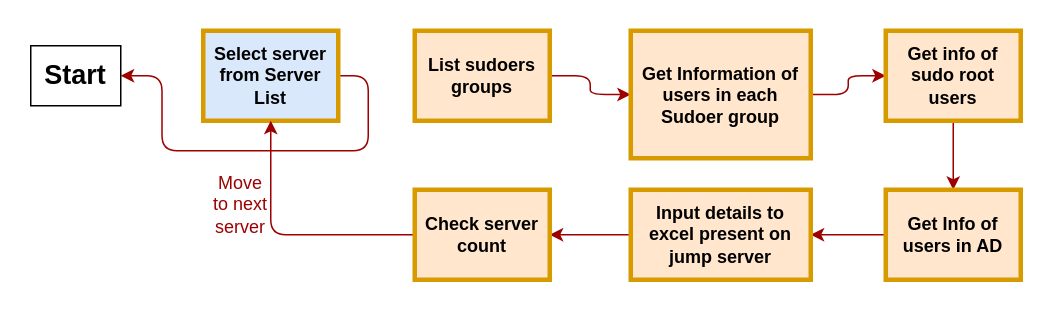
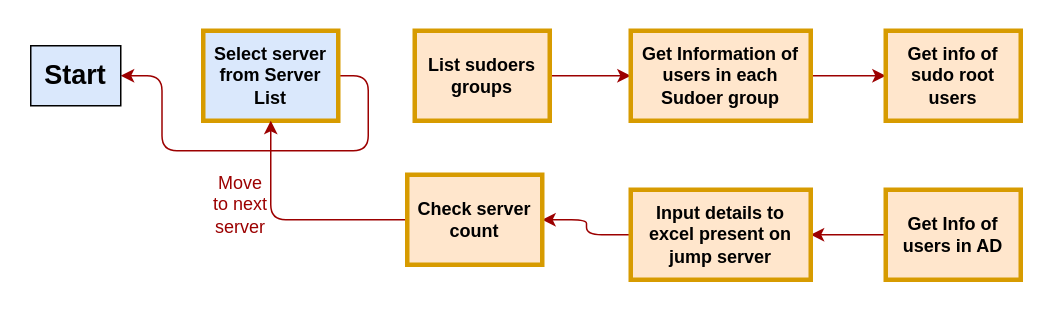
  <mxCell id="0" />
  <mxCell id="1" parent="0" />
  <mxCell id="2" style="edgeStyle=orthogonalEdgeStyle;rounded=1;orthogonalLoop=1;jettySize=auto;html=1;exitX=1;exitY=0.5;exitDx=0;exitDy=0;strokeColor=#9C0000;fontFamily=Helvetica;fontSize=12;fontColor=#9C0000;" edge="1" parent="1" source="3" target="6"><mxGeometry relative="1" as="geometry" /></mxCell>
  <mxCell id="3" value="Select server from Server List" style="whiteSpace=wrap;align=center;verticalAlign=middle;fontStyle=1;strokeWidth=3;fillColor=#dae8fc;fontSize=12;strokeColor=#d79b00;fontFamily=Helvetica;" parent="1" vertex="1"><mxGeometry x="135" y="20" width="90" height="60" as="geometry" /></mxCell>
  <mxCell id="4" style="edgeStyle=orthogonalEdgeStyle;rounded=1;orthogonalLoop=1;jettySize=auto;html=1;exitX=1;exitY=0.5;exitDx=0;exitDy=0;entryX=0;entryY=0.5;entryDx=0;entryDy=0;fontFamily=Helvetica;fontSize=12;fontColor=#9C0000;fontStyle=0;labelBorderColor=none;strokeColor=#9C0000;" edge="1" parent="1" source="5" target="8"><mxGeometry relative="1" as="geometry" /></mxCell>
  <mxCell id="5" value="List sudoers groups" style="whiteSpace=wrap;align=center;verticalAlign=middle;fontStyle=1;strokeWidth=3;fillColor=#ffe6cc;strokeColor=#d79b00;fontFamily=Helvetica;fontSize=12;" parent="1" vertex="1"><mxGeometry x="276" y="20" width="90" height="60" as="geometry" /></mxCell>
- <mxCell id="6" value="&lt;h2&gt;Start&lt;/h2&gt;" style="rounded=0;whiteSpace=wrap;html=1;" vertex="1" parent="1"><mxGeometry x="20" y="30" width="60" height="40" as="geometry" /></mxCell>
+ <mxCell id="6" value="&lt;h2&gt;Start&lt;/h2&gt;" style="rounded=0;whiteSpace=wrap;html=1;fillColor=#dae8fc;" vertex="1" parent="1"><mxGeometry x="20" y="30" width="60" height="40" as="geometry" /></mxCell>
  <mxCell id="7" style="edgeStyle=orthogonalEdgeStyle;rounded=1;orthogonalLoop=1;jettySize=auto;html=1;exitX=1;exitY=0.5;exitDx=0;exitDy=0;entryX=0;entryY=0.5;entryDx=0;entryDy=0;strokeColor=#9C0000;fontFamily=Helvetica;fontSize=12;fontColor=#9C0000;" edge="1" parent="1" source="8" target="10"><mxGeometry relative="1" as="geometry" /></mxCell>
- <mxCell id="8" value="&lt;span style=&quot;font-size: 12px&quot;&gt;Get Information of users in each Sudoer group&lt;/span&gt;" style="rounded=0;whiteSpace=wrap;html=1;fontSize=12;fillColor=#ffe6cc;strokeWidth=3;strokeColor=#d79b00;fontFamily=Helvetica;fontStyle=1" vertex="1" parent="1"><mxGeometry x="420" y="20" width="120" height="85" as="geometry" /></mxCell>
- <mxCell id="9" style="edgeStyle=orthogonalEdgeStyle;rounded=1;orthogonalLoop=1;jettySize=auto;html=1;exitX=0.5;exitY=1;exitDx=0;exitDy=0;entryX=0.5;entryY=0;entryDx=0;entryDy=0;strokeColor=#9C0000;fontFamily=Helvetica;fontSize=12;fontColor=#9C0000;" edge="1" parent="1" source="10" target="12"><mxGeometry relative="1" as="geometry" /></mxCell>
+ <mxCell id="8" value="&lt;span style=&quot;font-size: 12px&quot;&gt;Get Information of users in each Sudoer group&lt;/span&gt;" style="rounded=0;whiteSpace=wrap;html=1;fontSize=12;fillColor=#ffe6cc;strokeWidth=3;strokeColor=#d79b00;fontFamily=Helvetica;fontStyle=1" vertex="1" parent="1"><mxGeometry x="420" y="20" width="120" height="60" as="geometry" /></mxCell>
  <mxCell id="10" value="Get info of sudo root users" style="whiteSpace=wrap;align=center;verticalAlign=middle;fontStyle=1;strokeWidth=3;fillColor=#ffe6cc;fontSize=12;strokeColor=#d79b00;fontFamily=Helvetica;" vertex="1" parent="1"><mxGeometry x="590" y="20" width="90" height="60" as="geometry" /></mxCell>
  <mxCell id="11" style="edgeStyle=orthogonalEdgeStyle;rounded=1;orthogonalLoop=1;jettySize=auto;html=1;exitX=0;exitY=0.5;exitDx=0;exitDy=0;entryX=1;entryY=0.5;entryDx=0;entryDy=0;strokeColor=#9C0000;fontFamily=Helvetica;fontSize=12;fontColor=#9C0000;" edge="1" parent="1" source="12" target="14"><mxGeometry relative="1" as="geometry" /></mxCell>
  <mxCell id="12" value="Get Info of users in AD" style="whiteSpace=wrap;align=center;verticalAlign=middle;fontStyle=1;strokeWidth=3;fillColor=#ffe6cc;fontSize=12;strokeColor=#d79b00;fontFamily=Helvetica;" vertex="1" parent="1"><mxGeometry x="590" y="126" width="90" height="60" as="geometry" /></mxCell>
  <mxCell id="13" style="edgeStyle=orthogonalEdgeStyle;rounded=1;orthogonalLoop=1;jettySize=auto;html=1;exitX=0;exitY=0.5;exitDx=0;exitDy=0;entryX=1;entryY=0.5;entryDx=0;entryDy=0;strokeColor=#9C0000;fontFamily=Helvetica;fontSize=12;fontColor=#9C0000;" edge="1" parent="1" source="14" target="16"><mxGeometry relative="1" as="geometry" /></mxCell>
  <mxCell id="14" value="Input details to excel present on jump server" style="whiteSpace=wrap;align=center;verticalAlign=middle;fontStyle=1;strokeWidth=3;fillColor=#ffe6cc;fontSize=12;strokeColor=#d79b00;fontFamily=Helvetica;" vertex="1" parent="1"><mxGeometry x="420" y="126" width="120" height="60" as="geometry" /></mxCell>
  <mxCell id="15" style="edgeStyle=orthogonalEdgeStyle;rounded=1;orthogonalLoop=1;jettySize=auto;html=1;exitX=0;exitY=0.5;exitDx=0;exitDy=0;entryX=0.5;entryY=1;entryDx=0;entryDy=0;strokeColor=#9C0000;fontFamily=Helvetica;fontSize=12;fontColor=#9C0000;" edge="1" parent="1" source="16" target="3"><mxGeometry relative="1" as="geometry" /></mxCell>
- <mxCell id="16" value="Check server count" style="whiteSpace=wrap;align=center;verticalAlign=middle;fontStyle=1;strokeWidth=3;fillColor=#ffe6cc;fontSize=12;strokeColor=#d79b00;fontFamily=Helvetica;" vertex="1" parent="1"><mxGeometry x="276" y="126" width="90" height="60" as="geometry" /></mxCell>
+ <mxCell id="16" value="Check server count" style="whiteSpace=wrap;align=center;verticalAlign=middle;fontStyle=1;strokeWidth=3;fillColor=#ffe6cc;fontSize=12;strokeColor=#d79b00;fontFamily=Helvetica;" vertex="1" parent="1"><mxGeometry x="271" y="116" width="90" height="60" as="geometry" /></mxCell>
  <mxCell id="17" value="Move to next server" style="text;html=1;strokeColor=none;fillColor=none;align=center;verticalAlign=middle;whiteSpace=wrap;rounded=0;fontFamily=Helvetica;fontSize=12;fontColor=#9C0000;" vertex="1" parent="1"><mxGeometry x="140" y="126" width="40" height="20" as="geometry" /></mxCell>
